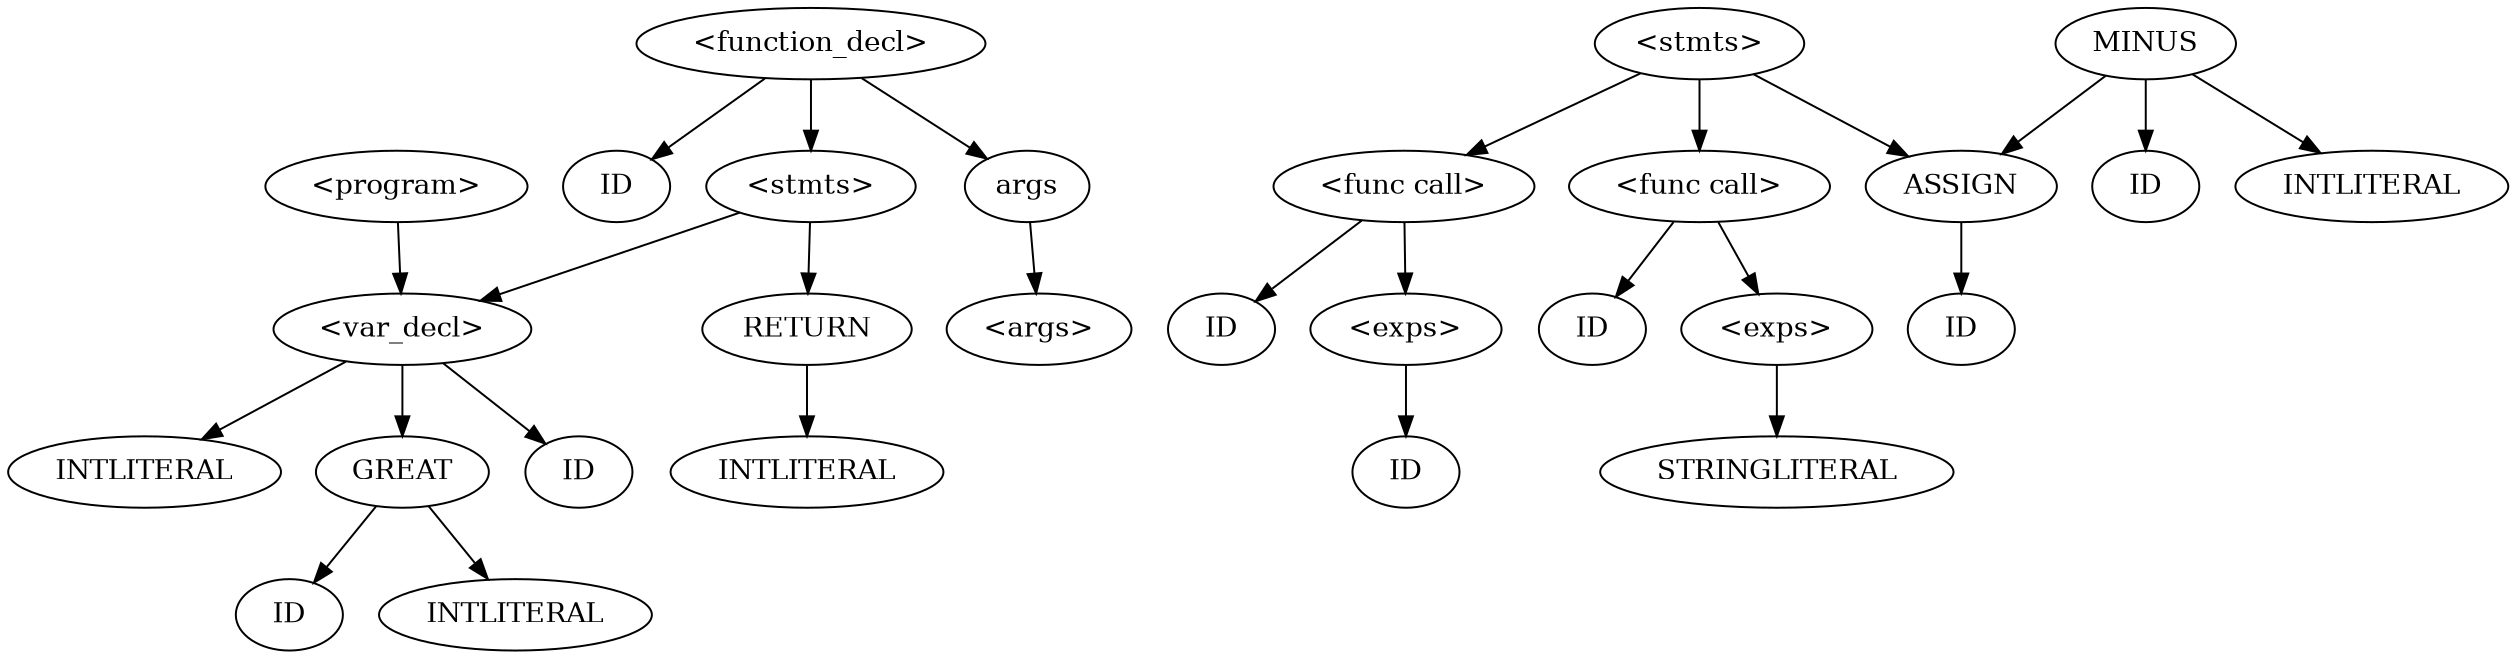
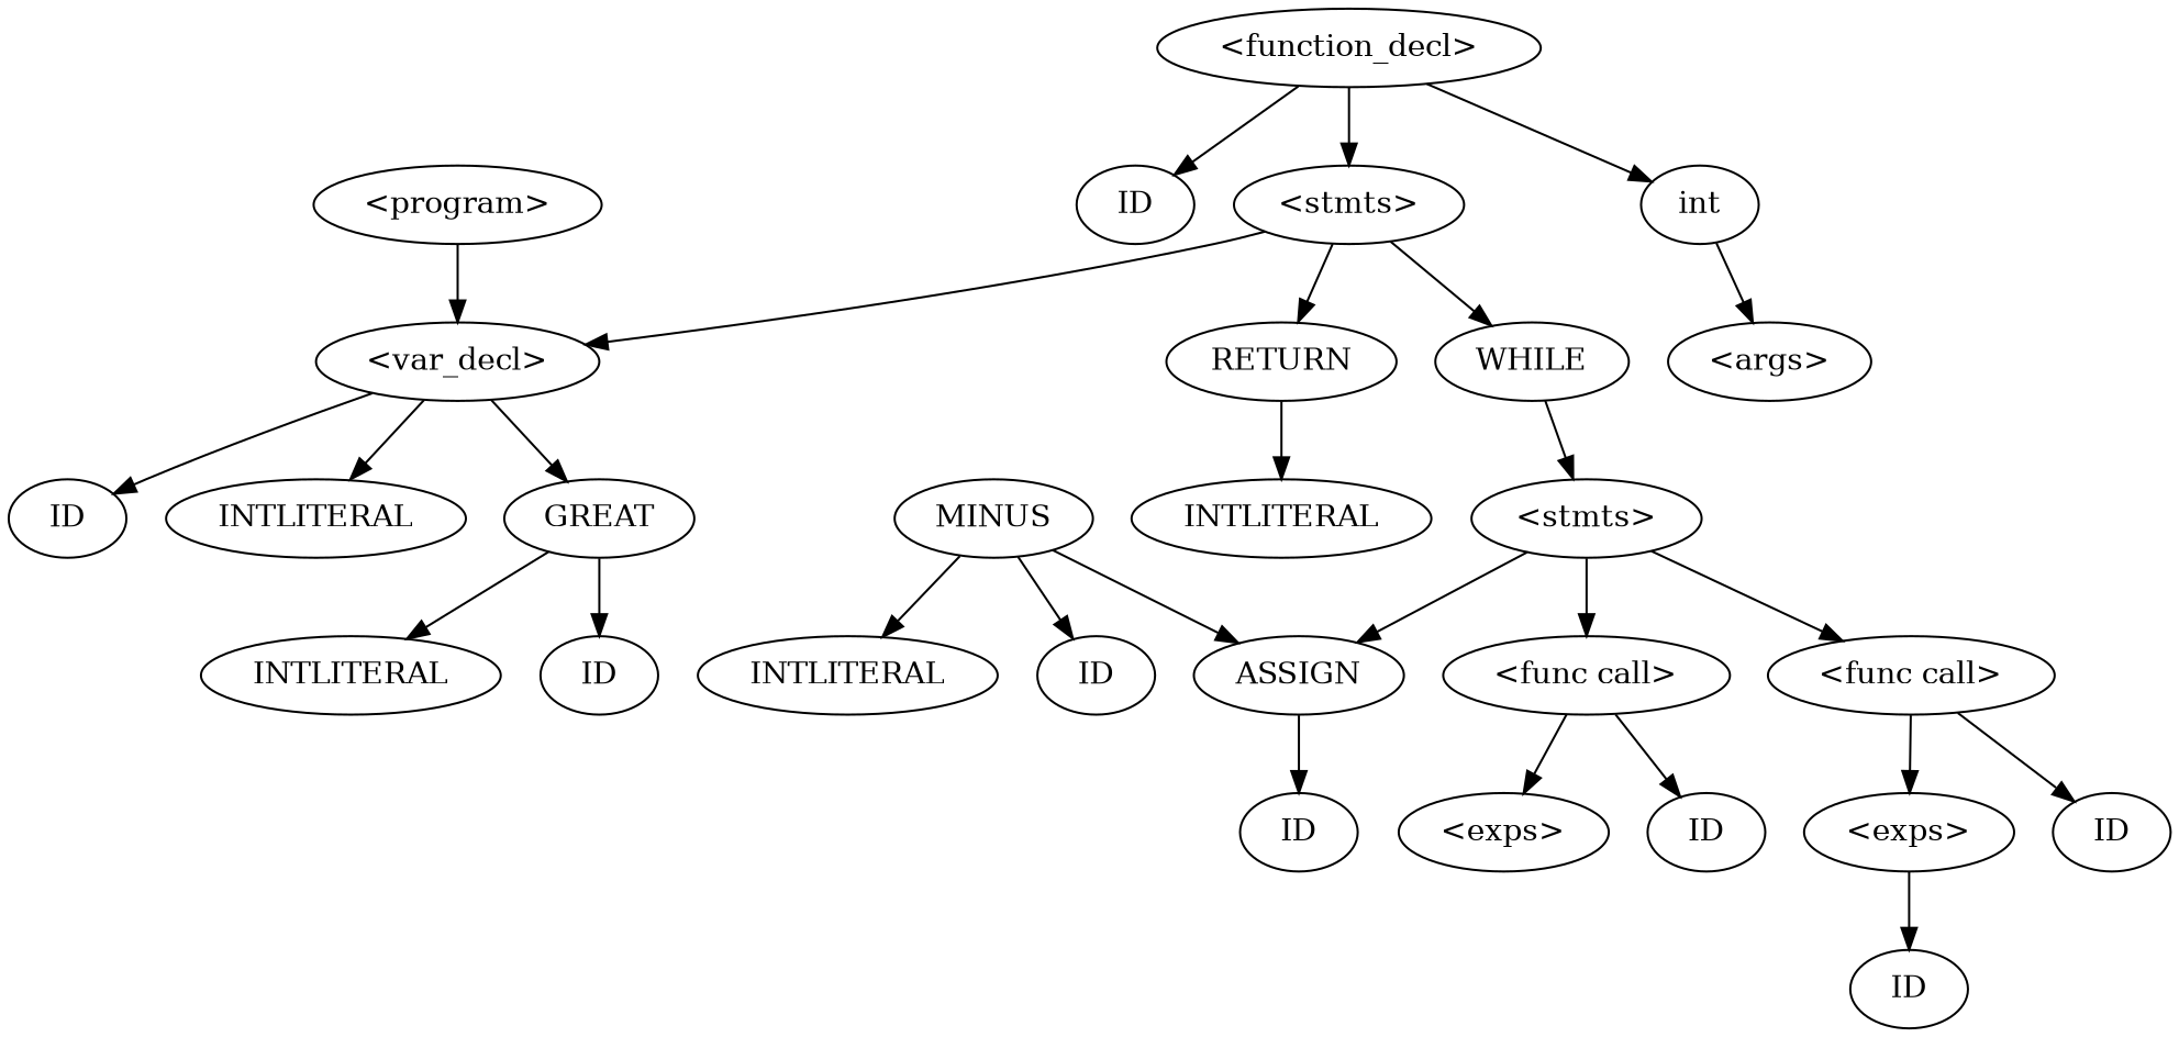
  digraph {
    n1 [label="<program>"]
    n2 [label="<var_decl>"]
    n3 [label="<function_decl>"]
-   n4 [label=args]
+   n4 [label=int]
    n5 [label=ID lexeme=main]
    n6 [label="<stmts>"]
    n7 [label="<args>"]
+   n8 [label=WHILE]
    n9 [label=RETURN]
    n10 [label=ID lexeme=value]
    n11 [label=INTLITERAL lexeme=10]
    n12 [label=GREAT]
    n13 [label="<stmts>"]
    n14 [label=INTLITERAL lexeme=0]
    n15 [label=ID lexeme=value]
    n16 [label=INTLITERAL lexeme=0]
    n17 [label="<func call>"]
    n18 [label="<func call>"]
    n19 [label=ASSIGN]
    n20 [label=ID lexeme=print_int]
    n21 [label="<exps>"]
    n22 [label=ID lexeme=print_string]
    n23 [label="<exps>"]
    n24 [label=ID lexeme=value]
    n25 [label=ID lexeme=value]
-   n26 [label=STRINGLITERAL lexeme="\n"]
    n27 [label=MINUS]
    n28 [label=ID lexeme=value]
    n29 [label=INTLITERAL lexeme=1]
    n1 -> n2
    n2 -> n10
    n2 -> n11
    n2 -> n12
    n3 -> n4
    n3 -> n5
    n3 -> n6
    n4 -> n7
    n6 -> n2
+   n6 -> n8
    n6 -> n9
+   n8 -> n13
    n9 -> n14
    n12 -> n15
    n12 -> n16
    n13 -> n17
    n13 -> n18
    n13 -> n19
    n17 -> n20
    n17 -> n21
    n18 -> n22
    n18 -> n23
    n19 -> n24
    n21 -> n25
-   n23 -> n26
    n27 -> n19
    n27 -> n28
    n27 -> n29
  }
